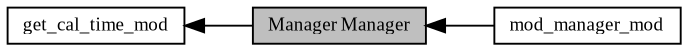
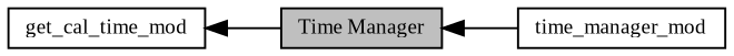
  digraph {
    fontname="Liberation Serif"
    rankdir=LR
    node [color=black fillcolor=white fontname="Liberation Serif" fontsize=10 shape=box style=filled]
    edge [dir=back fontname="Liberation Serif" fontsize=10 labelfontname=Helvetica labelfontsize=10 shape=plaintext style=solid]
-   n1 [height=0.2 label=mod_manager_mod width=0.4]
+   n1 [height=0.2 label=time_manager_mod width=0.4]
    n2 [height=0.2 label=get_cal_time_mod width=0.4]
-   n3 [fillcolor=grey75 fontcolor=black height=0.2 label="Manager Manager" width=0.4]
+   n3 [fillcolor=grey75 fontcolor=black height=0.2 label="Time Manager" width=0.4]
    n2 -> n3
    n3 -> n1
  }
